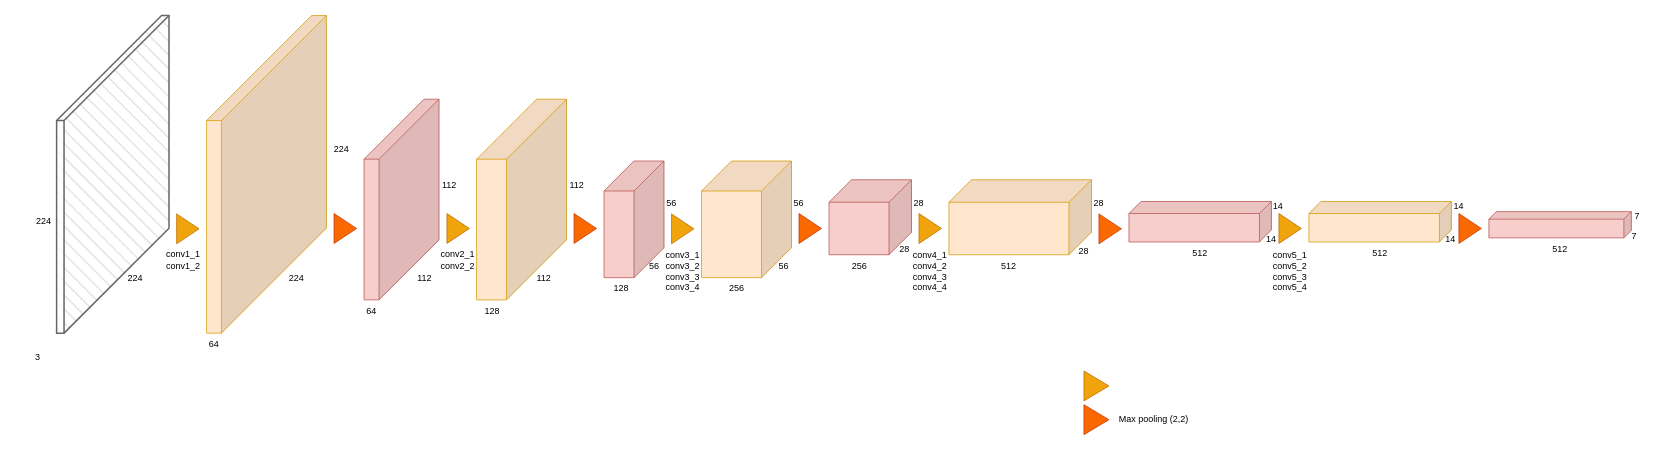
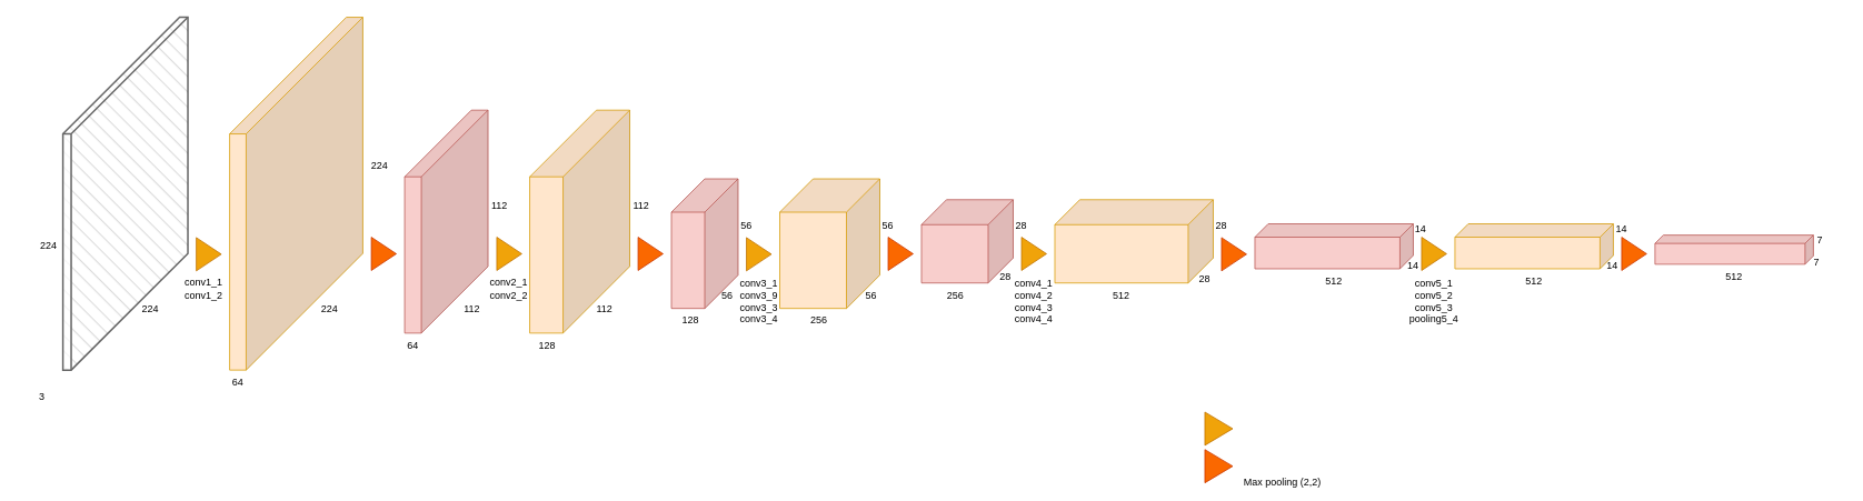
  <mxCell id="0" />
  <mxCell id="1" parent="0" />
  <mxCell id="2" value="" style="shape=cube;whiteSpace=wrap;html=1;boundedLbl=1;backgroundOutline=1;darkOpacity=0.05;darkOpacity2=0.1;flipH=1;flipV=0;size=140;fillColor=#ffe6cc;strokeColor=#d79b00;" vertex="1" parent="1"><mxGeometry x="275" y="20.03" width="159.79" height="423.53" as="geometry" /></mxCell>
  <mxCell id="3" value="" style="shape=cube;whiteSpace=wrap;html=1;boundedLbl=1;backgroundOutline=1;darkOpacity=0.05;darkOpacity2=0.1;flipH=1;flipV=0;size=80;fillColor=#f8cecc;strokeColor=#b85450;" vertex="1" parent="1"><mxGeometry x="485" y="131.53" width="100" height="267.64" as="geometry" /></mxCell>
  <mxCell id="4" value="" style="shape=cube;whiteSpace=wrap;html=1;boundedLbl=1;backgroundOutline=1;darkOpacity=0.05;darkOpacity2=0.1;flipH=1;flipV=0;size=80;fillColor=#ffe6cc;strokeColor=#d79b00;" vertex="1" parent="1"><mxGeometry x="635" y="131.53" width="120" height="267.64" as="geometry" /></mxCell>
  <mxCell id="5" value="" style="shape=cube;whiteSpace=wrap;html=1;boundedLbl=1;backgroundOutline=1;darkOpacity=0.05;darkOpacity2=0.1;flipH=1;flipV=0;size=40;fillColor=#f8cecc;strokeColor=#b85450;" vertex="1" parent="1"><mxGeometry x="805" y="214" width="80" height="155.58" as="geometry" /></mxCell>
  <mxCell id="6" value="" style="shape=cube;whiteSpace=wrap;html=1;boundedLbl=1;backgroundOutline=1;darkOpacity=0.05;darkOpacity2=0.1;flipH=1;flipV=0;size=40;fillColor=#ffe6cc;strokeColor=#d79b00;" vertex="1" parent="1"><mxGeometry x="935" y="214" width="120" height="155.58" as="geometry" /></mxCell>
  <mxCell id="7" value="" style="shape=cube;whiteSpace=wrap;html=1;boundedLbl=1;backgroundOutline=1;darkOpacity=0.05;darkOpacity2=0.1;flipH=1;flipV=0;size=30;fillColor=#f8cecc;strokeColor=#b85450;" vertex="1" parent="1"><mxGeometry x="1105" y="239" width="110" height="100" as="geometry" /></mxCell>
  <mxCell id="8" value="" style="shape=cube;whiteSpace=wrap;html=1;boundedLbl=1;backgroundOutline=1;darkOpacity=0.05;darkOpacity2=0.1;flipH=1;flipV=0;size=30;fillColor=#ffe6cc;strokeColor=#d79b00;" vertex="1" parent="1"><mxGeometry x="1265" y="239" width="190" height="100" as="geometry" /></mxCell>
  <mxCell id="9" value="" style="shape=cube;whiteSpace=wrap;html=1;boundedLbl=1;backgroundOutline=1;darkOpacity=0.05;darkOpacity2=0.1;flipH=1;flipV=0;size=16;fillColor=#f8cecc;strokeColor=#b85450;" vertex="1" parent="1"><mxGeometry x="1505" y="268" width="190" height="54" as="geometry" /></mxCell>
  <mxCell id="10" value="" style="shape=cube;whiteSpace=wrap;html=1;boundedLbl=1;backgroundOutline=1;darkOpacity=0.05;darkOpacity2=0.1;flipH=1;flipV=0;size=16;fillColor=#ffe6cc;strokeColor=#d79b00;" vertex="1" parent="1"><mxGeometry x="1745" y="268" width="190" height="54" as="geometry" /></mxCell>
  <mxCell id="11" value="" style="shape=cube;whiteSpace=wrap;html=1;boundedLbl=1;backgroundOutline=1;darkOpacity=0.05;darkOpacity2=0.1;flipH=1;flipV=0;size=10;fillColor=#f8cecc;strokeColor=#b85450;" vertex="1" parent="1"><mxGeometry x="1985" y="281.5" width="190" height="35" as="geometry" /></mxCell>
  <mxCell id="12" value="" style="triangle;whiteSpace=wrap;html=1;fillColor=#fa6800;strokeColor=#C73500;fontColor=#000000;" vertex="1" parent="1"><mxGeometry x="445" y="284" width="30" height="40" as="geometry" /></mxCell>
  <mxCell id="13" value="" style="triangle;whiteSpace=wrap;html=1;fillColor=#f0a30a;fontColor=#000000;strokeColor=#BD7000;" vertex="1" parent="1"><mxGeometry x="595.5" y="284" width="30" height="40" as="geometry" /></mxCell>
  <mxCell id="14" value="" style="triangle;whiteSpace=wrap;html=1;fillColor=#fa6800;strokeColor=#C73500;fontColor=#000000;" vertex="1" parent="1"><mxGeometry x="765" y="284" width="30" height="40" as="geometry" /></mxCell>
  <mxCell id="15" value="" style="triangle;whiteSpace=wrap;html=1;fillColor=#f0a30a;fontColor=#000000;strokeColor=#BD7000;" vertex="1" parent="1"><mxGeometry x="895" y="284.5" width="30" height="40" as="geometry" /></mxCell>
  <mxCell id="16" value="" style="triangle;whiteSpace=wrap;html=1;fillColor=#fa6800;fontColor=#000000;strokeColor=#C73500;" vertex="1" parent="1"><mxGeometry x="1065" y="284" width="30" height="40" as="geometry" /></mxCell>
  <mxCell id="17" value="" style="triangle;whiteSpace=wrap;html=1;fillColor=#f0a30a;fontColor=#000000;strokeColor=#BD7000;" vertex="1" parent="1"><mxGeometry x="1225" y="284" width="30" height="40" as="geometry" /></mxCell>
  <mxCell id="18" value="" style="triangle;whiteSpace=wrap;html=1;fillColor=#fa6800;fontColor=#000000;strokeColor=#C73500;" vertex="1" parent="1"><mxGeometry x="1465" y="284.5" width="30" height="40" as="geometry" /></mxCell>
  <mxCell id="19" value="" style="triangle;whiteSpace=wrap;html=1;fillColor=#f0a30a;fontColor=#000000;strokeColor=#BD7000;" vertex="1" parent="1"><mxGeometry x="1705" y="284" width="30" height="40" as="geometry" /></mxCell>
  <mxCell id="20" value="" style="triangle;whiteSpace=wrap;html=1;fillColor=#fa6800;fontColor=#000000;strokeColor=#C73500;" vertex="1" parent="1"><mxGeometry x="1945" y="284" width="30" height="40" as="geometry" /></mxCell>
  <mxCell id="21" value="" style="shape=cube;whiteSpace=wrap;html=1;boundedLbl=1;backgroundOutline=1;darkOpacity=0.05;darkOpacity2=0.1;flipH=1;flipV=0;size=140;fillColor=#f5f5f5;strokeColor=#666666;fontColor=#333333;fillStyle=hatch;strokeWidth=2;" vertex="1" parent="1"><mxGeometry x="75" y="20.03" width="149.91" height="423.53" as="geometry" /></mxCell>
  <mxCell id="22" value="" style="triangle;whiteSpace=wrap;html=1;fillColor=#f0a30a;fontColor=#000000;strokeColor=#BD7000;" vertex="1" parent="1"><mxGeometry x="235" y="284.5" width="30" height="40" as="geometry" /></mxCell>
- <mxCell id="23" value="Max pooling (2,2)" style="text;html=1;strokeColor=none;fillColor=none;align=left;verticalAlign=middle;whiteSpace=wrap;rounded=0;" vertex="1" parent="1"><mxGeometry x="1490" y="542.53" width="100" height="30" as="geometry" /></mxCell>
+ <mxCell id="23" value="Max pooling (2,2)" style="text;html=1;strokeColor=none;fillColor=none;align=left;verticalAlign=middle;whiteSpace=wrap;rounded=0;" vertex="1" parent="1"><mxGeometry x="1490" y="562.53" width="100" height="30" as="geometry" /></mxCell>
  <mxCell id="24" value="" style="triangle;whiteSpace=wrap;html=1;fillColor=#f0a30a;fontColor=#000000;strokeColor=#BD7000;" vertex="1" parent="1"><mxGeometry x="1444.998" y="494" width="33.358" height="39.879" as="geometry" /></mxCell>
  <mxCell id="25" value="" style="triangle;whiteSpace=wrap;html=1;fillColor=#fa6800;fontColor=#000000;strokeColor=#C73500;" vertex="1" parent="1"><mxGeometry x="1444.998" y="539" width="33.358" height="39.879" as="geometry" /></mxCell>
  <mxCell id="26" value="224" style="text;html=1;strokeColor=none;fillColor=none;align=center;verticalAlign=middle;whiteSpace=wrap;rounded=0;" vertex="1" parent="1"><mxGeometry x="150" y="355.17" width="60" height="30" as="geometry" /></mxCell>
  <mxCell id="27" value="224" style="text;html=1;strokeColor=none;fillColor=none;align=center;verticalAlign=middle;whiteSpace=wrap;rounded=0;" vertex="1" parent="1"><mxGeometry x="28" y="279.5" width="60" height="30" as="geometry" /></mxCell>
  <mxCell id="28" value="3" style="text;html=1;strokeColor=none;fillColor=none;align=center;verticalAlign=middle;whiteSpace=wrap;rounded=0;" vertex="1" parent="1"><mxGeometry x="20" y="461" width="60" height="30" as="geometry" /></mxCell>
  <mxCell id="29" value="64" style="text;html=1;strokeColor=none;fillColor=none;align=center;verticalAlign=middle;whiteSpace=wrap;rounded=0;" vertex="1" parent="1"><mxGeometry x="255" y="443.56" width="60" height="30" as="geometry" /></mxCell>
  <mxCell id="30" value="64" style="text;html=1;strokeColor=none;fillColor=none;align=center;verticalAlign=middle;whiteSpace=wrap;rounded=0;" vertex="1" parent="1"><mxGeometry x="465" y="399.17" width="60" height="30" as="geometry" /></mxCell>
  <mxCell id="31" value="128" style="text;html=1;strokeColor=none;fillColor=none;align=center;verticalAlign=middle;whiteSpace=wrap;rounded=0;" vertex="1" parent="1"><mxGeometry x="625.5" y="399.17" width="60" height="30" as="geometry" /></mxCell>
  <mxCell id="32" value="128" style="text;html=1;strokeColor=none;fillColor=none;align=center;verticalAlign=middle;whiteSpace=wrap;rounded=0;" vertex="1" parent="1"><mxGeometry x="798" y="369.17" width="60" height="30" as="geometry" /></mxCell>
  <mxCell id="33" value="256" style="text;html=1;strokeColor=none;fillColor=none;align=center;verticalAlign=middle;whiteSpace=wrap;rounded=0;" vertex="1" parent="1"><mxGeometry x="952" y="369.17" width="60" height="30" as="geometry" /></mxCell>
  <mxCell id="34" value="256" style="text;html=1;strokeColor=none;fillColor=none;align=center;verticalAlign=middle;whiteSpace=wrap;rounded=0;" vertex="1" parent="1"><mxGeometry x="1116" y="339" width="60" height="30" as="geometry" /></mxCell>
  <mxCell id="35" value="512" style="text;html=1;strokeColor=none;fillColor=none;align=center;verticalAlign=middle;whiteSpace=wrap;rounded=0;" vertex="1" parent="1"><mxGeometry x="1315" y="339" width="60" height="30" as="geometry" /></mxCell>
  <mxCell id="36" value="512" style="text;html=1;strokeColor=none;fillColor=none;align=center;verticalAlign=middle;whiteSpace=wrap;rounded=0;" vertex="1" parent="1"><mxGeometry x="1570" y="322" width="60" height="30" as="geometry" /></mxCell>
  <mxCell id="37" value="512" style="text;html=1;strokeColor=none;fillColor=none;align=center;verticalAlign=middle;whiteSpace=wrap;rounded=0;" vertex="1" parent="1"><mxGeometry x="1810" y="322" width="60" height="30" as="geometry" /></mxCell>
  <mxCell id="38" value="512" style="text;html=1;strokeColor=none;fillColor=none;align=center;verticalAlign=middle;whiteSpace=wrap;rounded=0;" vertex="1" parent="1"><mxGeometry x="2050" y="316.5" width="60" height="30" as="geometry" /></mxCell>
  <mxCell id="39" value="224" style="text;html=1;strokeColor=none;fillColor=none;align=center;verticalAlign=middle;whiteSpace=wrap;rounded=0;" vertex="1" parent="1"><mxGeometry x="365" y="355.17" width="60" height="30" as="geometry" /></mxCell>
  <mxCell id="40" value="224" style="text;html=1;strokeColor=none;fillColor=none;align=center;verticalAlign=middle;whiteSpace=wrap;rounded=0;" vertex="1" parent="1"><mxGeometry x="425" y="184" width="60" height="30" as="geometry" /></mxCell>
  <mxCell id="41" value="112" style="text;html=1;strokeColor=none;fillColor=none;align=center;verticalAlign=middle;whiteSpace=wrap;rounded=0;" vertex="1" parent="1"><mxGeometry x="535.5" y="355.17" width="60" height="30" as="geometry" /></mxCell>
  <mxCell id="42" value="112" style="text;html=1;strokeColor=none;fillColor=none;align=center;verticalAlign=middle;whiteSpace=wrap;rounded=0;" vertex="1" parent="1"><mxGeometry x="569" y="231" width="60" height="30" as="geometry" /></mxCell>
  <mxCell id="43" value="112" style="text;html=1;strokeColor=none;fillColor=none;align=center;verticalAlign=middle;whiteSpace=wrap;rounded=0;" vertex="1" parent="1"><mxGeometry x="739" y="231" width="60" height="30" as="geometry" /></mxCell>
  <mxCell id="44" value="112" style="text;html=1;strokeColor=none;fillColor=none;align=center;verticalAlign=middle;whiteSpace=wrap;rounded=0;" vertex="1" parent="1"><mxGeometry x="695" y="355.17" width="60" height="30" as="geometry" /></mxCell>
  <mxCell id="45" value="56" style="text;html=1;strokeColor=none;fillColor=none;align=center;verticalAlign=middle;whiteSpace=wrap;rounded=0;" vertex="1" parent="1"><mxGeometry x="842" y="339.58" width="60" height="30" as="geometry" /></mxCell>
  <mxCell id="46" value="56" style="text;html=1;strokeColor=none;fillColor=none;align=center;verticalAlign=middle;whiteSpace=wrap;rounded=0;" vertex="1" parent="1"><mxGeometry x="865" y="255.5" width="60" height="30" as="geometry" /></mxCell>
  <mxCell id="47" value="56" style="text;html=1;strokeColor=none;fillColor=none;align=center;verticalAlign=middle;whiteSpace=wrap;rounded=0;" vertex="1" parent="1"><mxGeometry x="1035" y="254.5" width="60" height="30" as="geometry" /></mxCell>
  <mxCell id="48" value="56" style="text;html=1;strokeColor=none;fillColor=none;align=center;verticalAlign=middle;whiteSpace=wrap;rounded=0;" vertex="1" parent="1"><mxGeometry x="1015" y="339.58" width="60" height="30" as="geometry" /></mxCell>
  <mxCell id="49" value="28" style="text;html=1;strokeColor=none;fillColor=none;align=center;verticalAlign=middle;whiteSpace=wrap;rounded=0;" vertex="1" parent="1"><mxGeometry x="1176" y="316.5" width="60" height="30" as="geometry" /></mxCell>
  <mxCell id="50" value="28" style="text;html=1;strokeColor=none;fillColor=none;align=center;verticalAlign=middle;whiteSpace=wrap;rounded=0;" vertex="1" parent="1"><mxGeometry x="1195" y="255.5" width="60" height="30" as="geometry" /></mxCell>
  <mxCell id="51" value="28" style="text;html=1;strokeColor=none;fillColor=none;align=center;verticalAlign=middle;whiteSpace=wrap;rounded=0;" vertex="1" parent="1"><mxGeometry x="1435" y="255.5" width="60" height="30" as="geometry" /></mxCell>
  <mxCell id="52" value="28" style="text;html=1;strokeColor=none;fillColor=none;align=center;verticalAlign=middle;whiteSpace=wrap;rounded=0;" vertex="1" parent="1"><mxGeometry x="1415" y="318.58" width="60" height="30" as="geometry" /></mxCell>
  <mxCell id="53" value="14" style="text;html=1;strokeColor=none;fillColor=none;align=center;verticalAlign=middle;whiteSpace=wrap;rounded=0;" vertex="1" parent="1"><mxGeometry x="1665" y="304" width="60" height="30" as="geometry" /></mxCell>
  <mxCell id="54" value="14" style="text;html=1;strokeColor=none;fillColor=none;align=center;verticalAlign=middle;whiteSpace=wrap;rounded=0;" vertex="1" parent="1"><mxGeometry x="1674" y="260" width="60" height="30" as="geometry" /></mxCell>
  <mxCell id="55" value="14" style="text;html=1;strokeColor=none;fillColor=none;align=center;verticalAlign=middle;whiteSpace=wrap;rounded=0;" vertex="1" parent="1"><mxGeometry x="1915" y="260" width="60" height="30" as="geometry" /></mxCell>
  <mxCell id="56" value="14" style="text;html=1;strokeColor=none;fillColor=none;align=center;verticalAlign=middle;whiteSpace=wrap;rounded=0;" vertex="1" parent="1"><mxGeometry x="1904" y="304" width="60" height="30" as="geometry" /></mxCell>
  <mxCell id="57" value="7" style="text;html=1;strokeColor=none;fillColor=none;align=center;verticalAlign=middle;whiteSpace=wrap;rounded=0;" vertex="1" parent="1"><mxGeometry x="2153" y="273" width="60" height="30" as="geometry" /></mxCell>
  <mxCell id="58" value="7" style="text;html=1;strokeColor=none;fillColor=none;align=center;verticalAlign=middle;whiteSpace=wrap;rounded=0;" vertex="1" parent="1"><mxGeometry x="2149" y="299" width="60" height="30" as="geometry" /></mxCell>
  <mxCell id="59" value="conv1_1&lt;br&gt;conv1_2" style="text;html=1;strokeColor=none;fillColor=none;align=center;verticalAlign=middle;whiteSpace=wrap;rounded=0;" vertex="1" parent="1"><mxGeometry x="214" y="331" width="60" height="30" as="geometry" /></mxCell>
  <mxCell id="60" value="conv2_1&lt;br&gt;conv2_2" style="text;html=1;strokeColor=none;fillColor=none;align=center;verticalAlign=middle;whiteSpace=wrap;rounded=0;" vertex="1" parent="1"><mxGeometry x="580" y="331" width="60" height="30" as="geometry" /></mxCell>
- <mxCell id="61" value="conv3_1&lt;br&gt;conv3_2&lt;br&gt;conv3_3&lt;br&gt;conv3_4" style="text;html=1;strokeColor=none;fillColor=none;align=center;verticalAlign=middle;whiteSpace=wrap;rounded=0;" vertex="1" parent="1"><mxGeometry x="880" y="331" width="60" height="60" as="geometry" /></mxCell>
+ <mxCell id="61" value="conv3_1&lt;br&gt;conv3_9&lt;br&gt;conv3_3&lt;br&gt;conv3_4" style="text;html=1;strokeColor=none;fillColor=none;align=center;verticalAlign=middle;whiteSpace=wrap;rounded=0;" vertex="1" parent="1"><mxGeometry x="880" y="331" width="60" height="60" as="geometry" /></mxCell>
  <mxCell id="62" value="conv4_1&lt;br&gt;conv4_2&lt;br&gt;conv4_3&lt;br&gt;conv4_4" style="text;html=1;strokeColor=none;fillColor=none;align=center;verticalAlign=middle;whiteSpace=wrap;rounded=0;" vertex="1" parent="1"><mxGeometry x="1210" y="331" width="60" height="60" as="geometry" /></mxCell>
- <mxCell id="63" value="conv5_1&lt;br&gt;conv5_2&lt;br&gt;conv5_3&lt;br&gt;conv5_4" style="text;html=1;strokeColor=none;fillColor=none;align=center;verticalAlign=middle;whiteSpace=wrap;rounded=0;" vertex="1" parent="1"><mxGeometry x="1690" y="331" width="60" height="60" as="geometry" /></mxCell>
+ <mxCell id="63" value="conv5_1&lt;br&gt;conv5_2&lt;br&gt;conv5_3&lt;br&gt;pooling5_4" style="text;html=1;strokeColor=none;fillColor=none;align=center;verticalAlign=middle;whiteSpace=wrap;rounded=0;" vertex="1" parent="1"><mxGeometry x="1690" y="331" width="60" height="60" as="geometry" /></mxCell>
